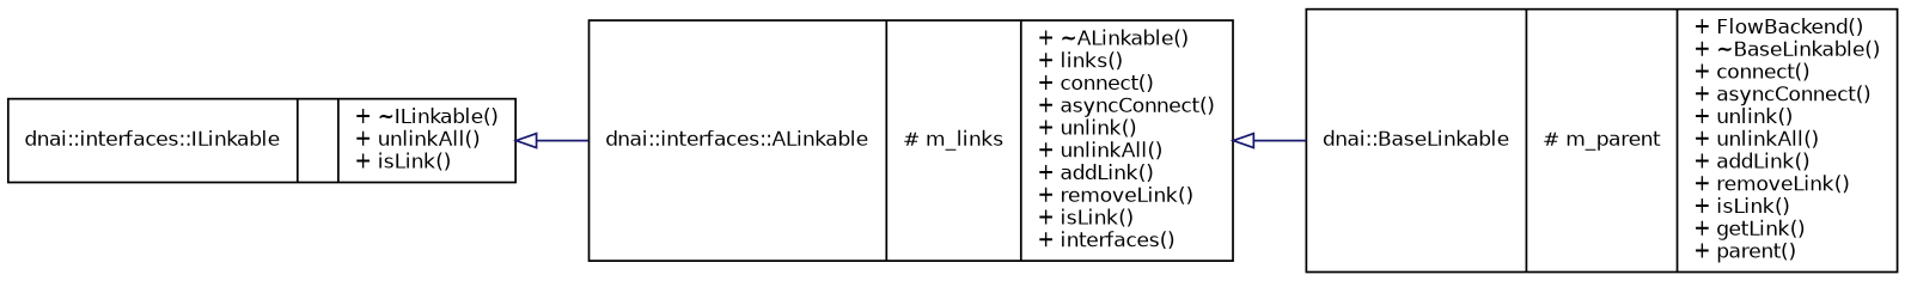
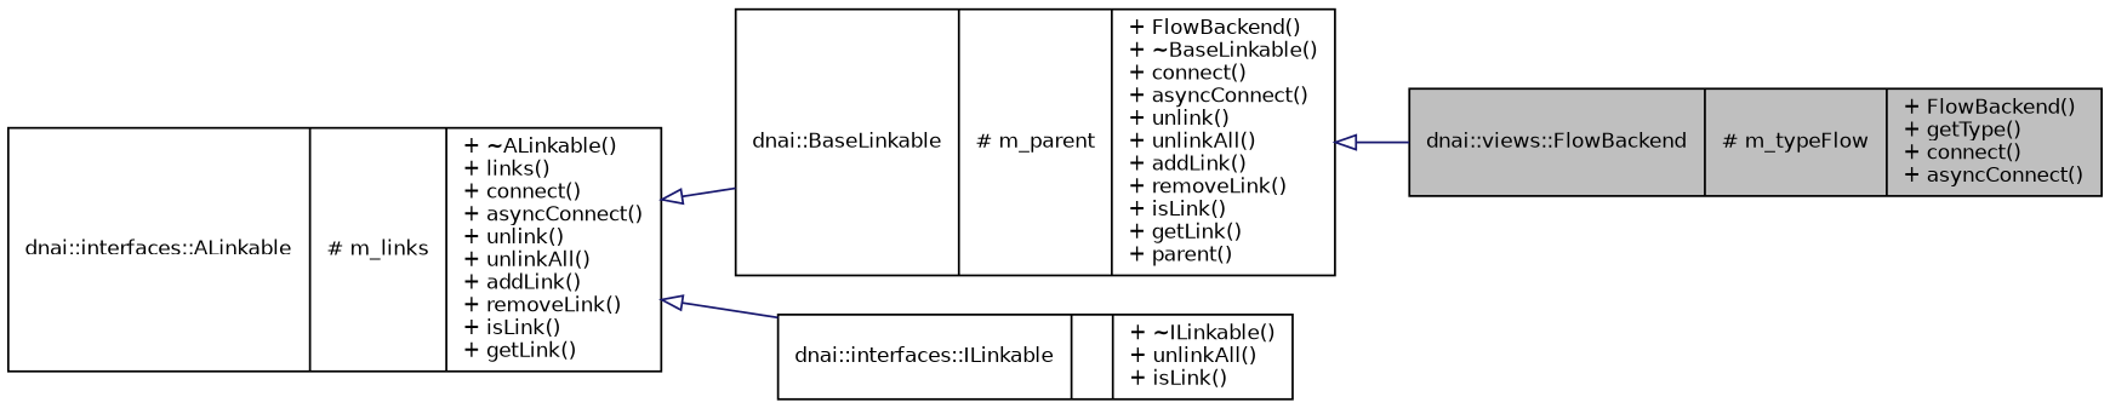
  digraph {
    fontname="DejaVu Sans"
    rankdir=LR
    node [color=black fillcolor=white fontname="DejaVu Sans" fontsize=10 shape=record style=filled]
    edge [arrowtail=onormal color=midnightblue dir=back fontname="DejaVu Sans" fontsize=10 labelfontname=Helvetica labelfontsize=10 style=solid]
+   n1 [fillcolor=grey75 fontcolor=black height=0.2 label="{dnai::views::FlowBackend\n|# m_typeFlow\l|+ FlowBackend()\l+ getType()\l+ connect()\l+ asyncConnect()\l}" width=0.4]
    n2 [height=0.2 label="{dnai::BaseLinkable\n|# m_parent\l|+ FlowBackend()\l+ ~BaseLinkable()\l+ connect()\l+ asyncConnect()\l+ unlink()\l+ unlinkAll()\l+ addLink()\l+ removeLink()\l+ isLink()\l+ getLink()\l+ parent()\l}" width=0.4]
-   n3 [height=0.2 label="{dnai::interfaces::ALinkable\n|# m_links\l|+ ~ALinkable()\l+ links()\l+ connect()\l+ asyncConnect()\l+ unlink()\l+ unlinkAll()\l+ addLink()\l+ removeLink()\l+ isLink()\l+ interfaces()\l}" width=0.4]
+   n3 [height=0.2 label="{dnai::interfaces::ALinkable\n|# m_links\l|+ ~ALinkable()\l+ links()\l+ connect()\l+ asyncConnect()\l+ unlink()\l+ unlinkAll()\l+ addLink()\l+ removeLink()\l+ isLink()\l+ getLink()\l}" width=0.4]
    n4 [height=0.2 label="{dnai::interfaces::ILinkable\n||+ ~ILinkable()\l+ unlinkAll()\l+ isLink()\l}" width=0.4]
+   n2 -> n1
    n3 -> n2
-   n4 -> n3
+   n3 -> n4
  }
